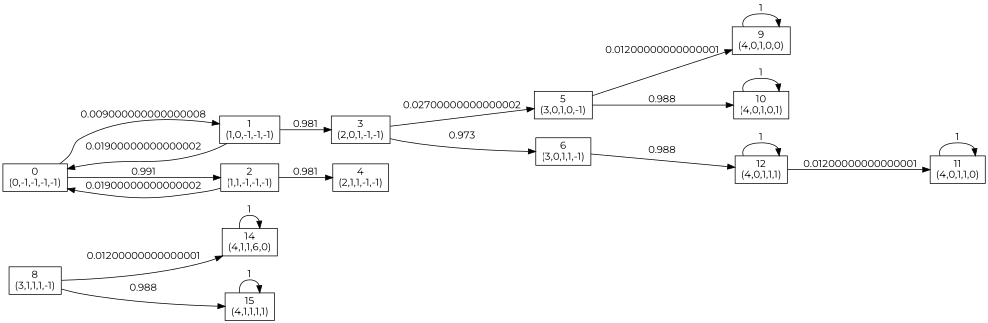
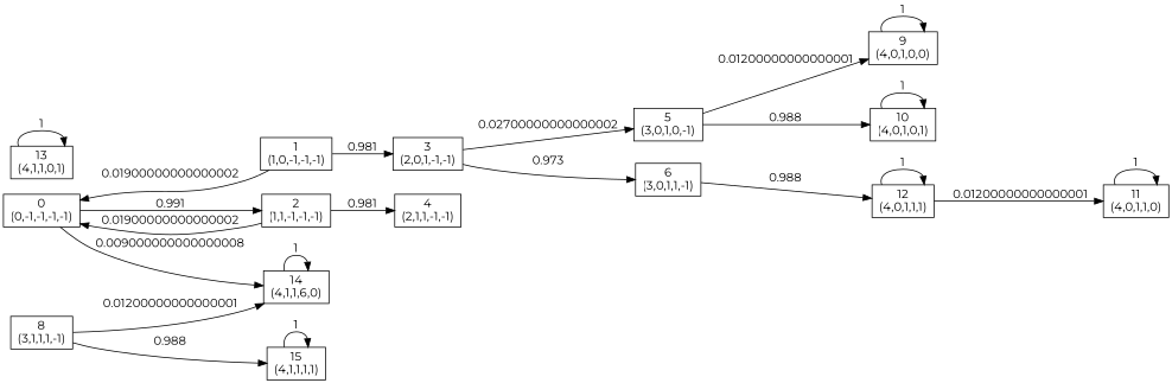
  digraph {
    fontname=Montserrat
    rankdir=LR
    node [fontname=Montserrat shape=box]
    edge [fontname=Montserrat]
    n1 [label="0\n(0,-1,-1,-1,-1)"]
    n2 [label="1\n(1,0,-1,-1,-1)"]
    n3 [label="2\n(1,1,-1,-1,-1)"]
    n4 [label="3\n(2,0,1,-1,-1)"]
    n5 [label="4\n(2,1,1,-1,-1)"]
    n6 [label="5\n(3,0,1,0,-1)"]
    n7 [label="6\n(3,0,1,1,-1)"]
    n8 [label="9\n(4,0,1,0,0)"]
    n9 [label="10\n(4,0,1,0,1)"]
    n10 [label="12\n(4,0,1,1,1)"]
    n11 [label="8\n(3,1,1,1,-1)"]
    n12 [label="14\n(4,1,1,6,0)"]
    n13 [label="15\n(4,1,1,1,1)"]
    n14 [label="11\n(4,0,1,1,0)"]
-   n1 -> n2 [label=0.009000000000000008]
+   n15 [label="13\n(4,1,1,0,1)"]
+   n1 -> n12 [label=0.009000000000000008]
    n1 -> n3 [label=0.991]
    n2 -> n1 [label=0.01900000000000002]
    n2 -> n4 [label=0.981]
    n3 -> n1 [label=0.01900000000000002]
    n3 -> n5 [label=0.981]
    n4 -> n6 [label=0.02700000000000002]
    n4 -> n7 [label=0.973]
    n6 -> n8 [label=0.01200000000000001]
    n6 -> n9 [label=0.988]
    n7 -> n10 [label=0.988]
    n8 -> n8 [label=1]
    n9 -> n9 [label=1]
    n10 -> n10 [label=1]
    n10 -> n14 [label=0.01200000000000001]
    n11 -> n12 [label=0.01200000000000001]
    n11 -> n13 [label=0.988]
    n12 -> n12 [label=1]
    n13 -> n13 [label=1]
    n14 -> n14 [label=1]
+   n15 -> n15 [label=1]
  }
